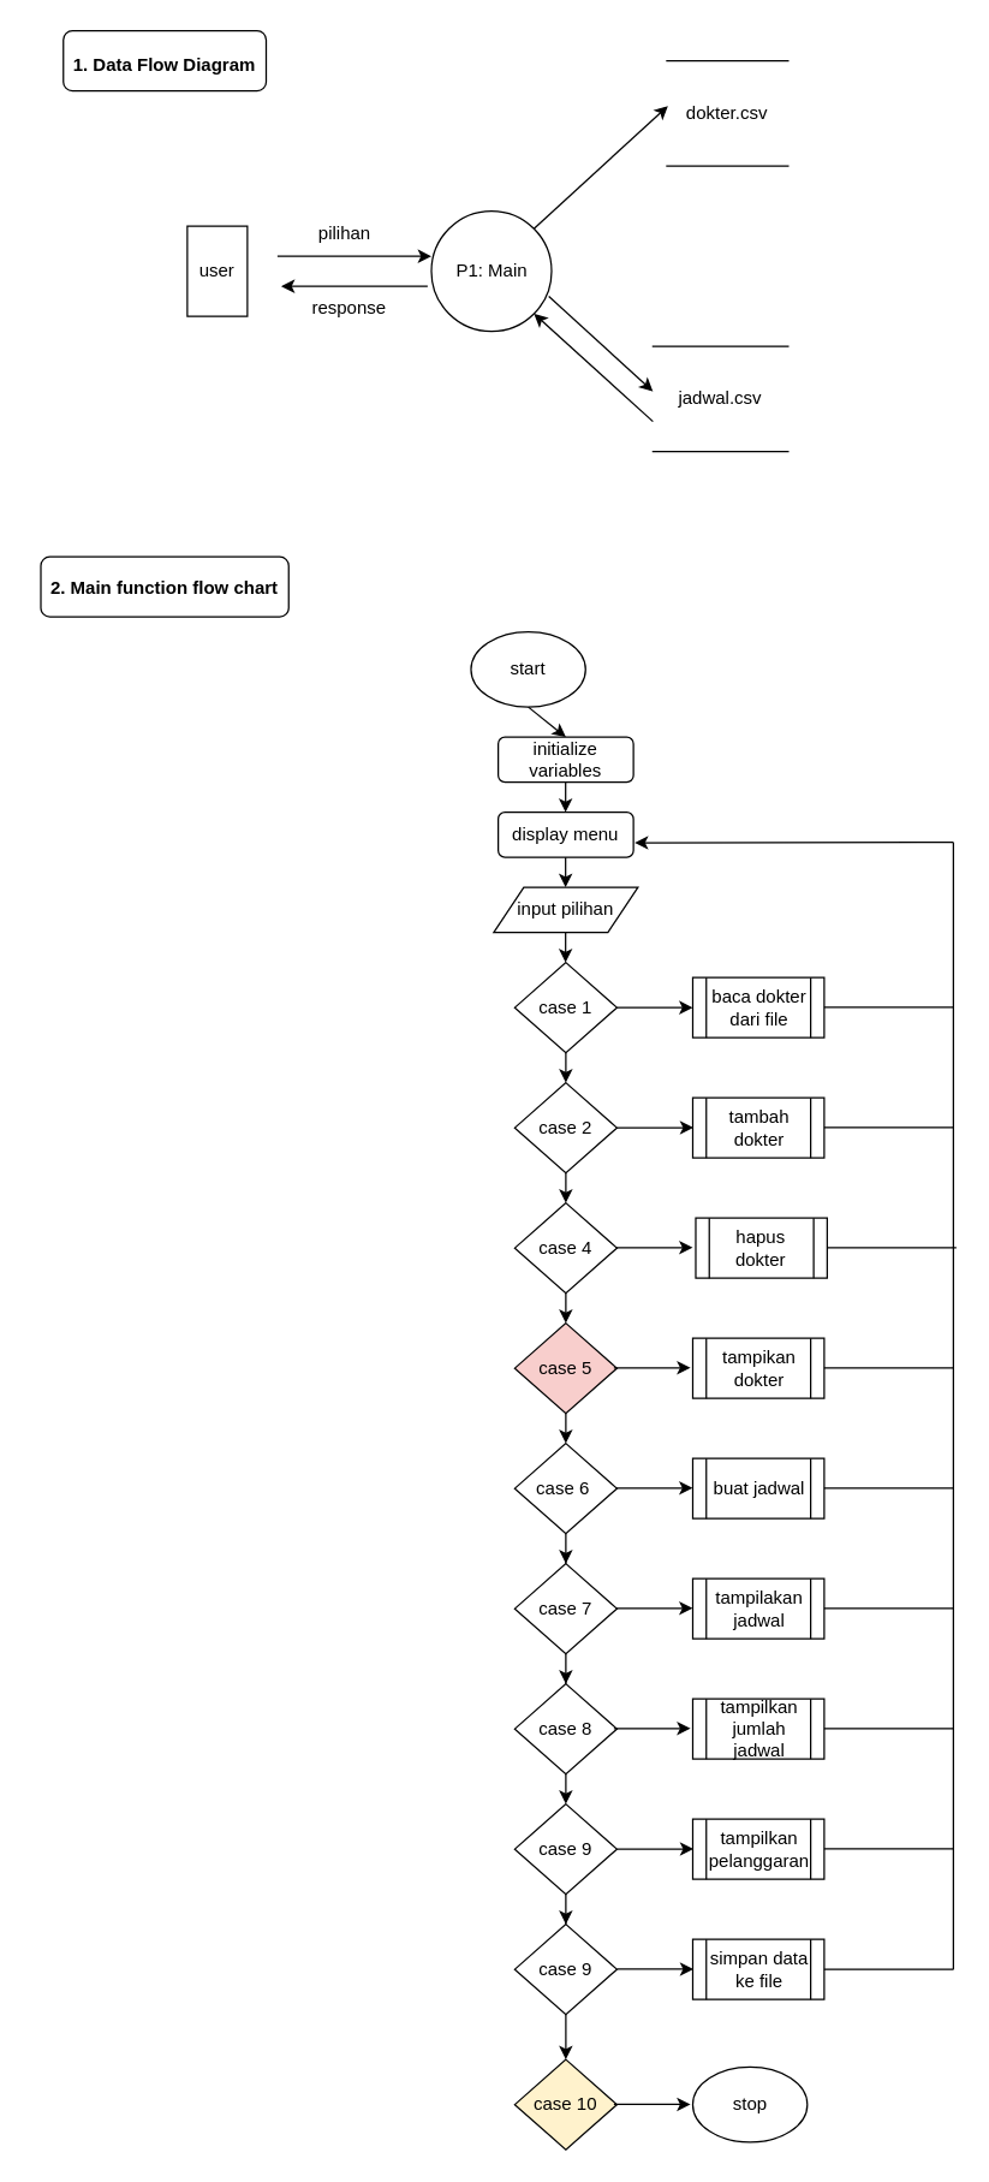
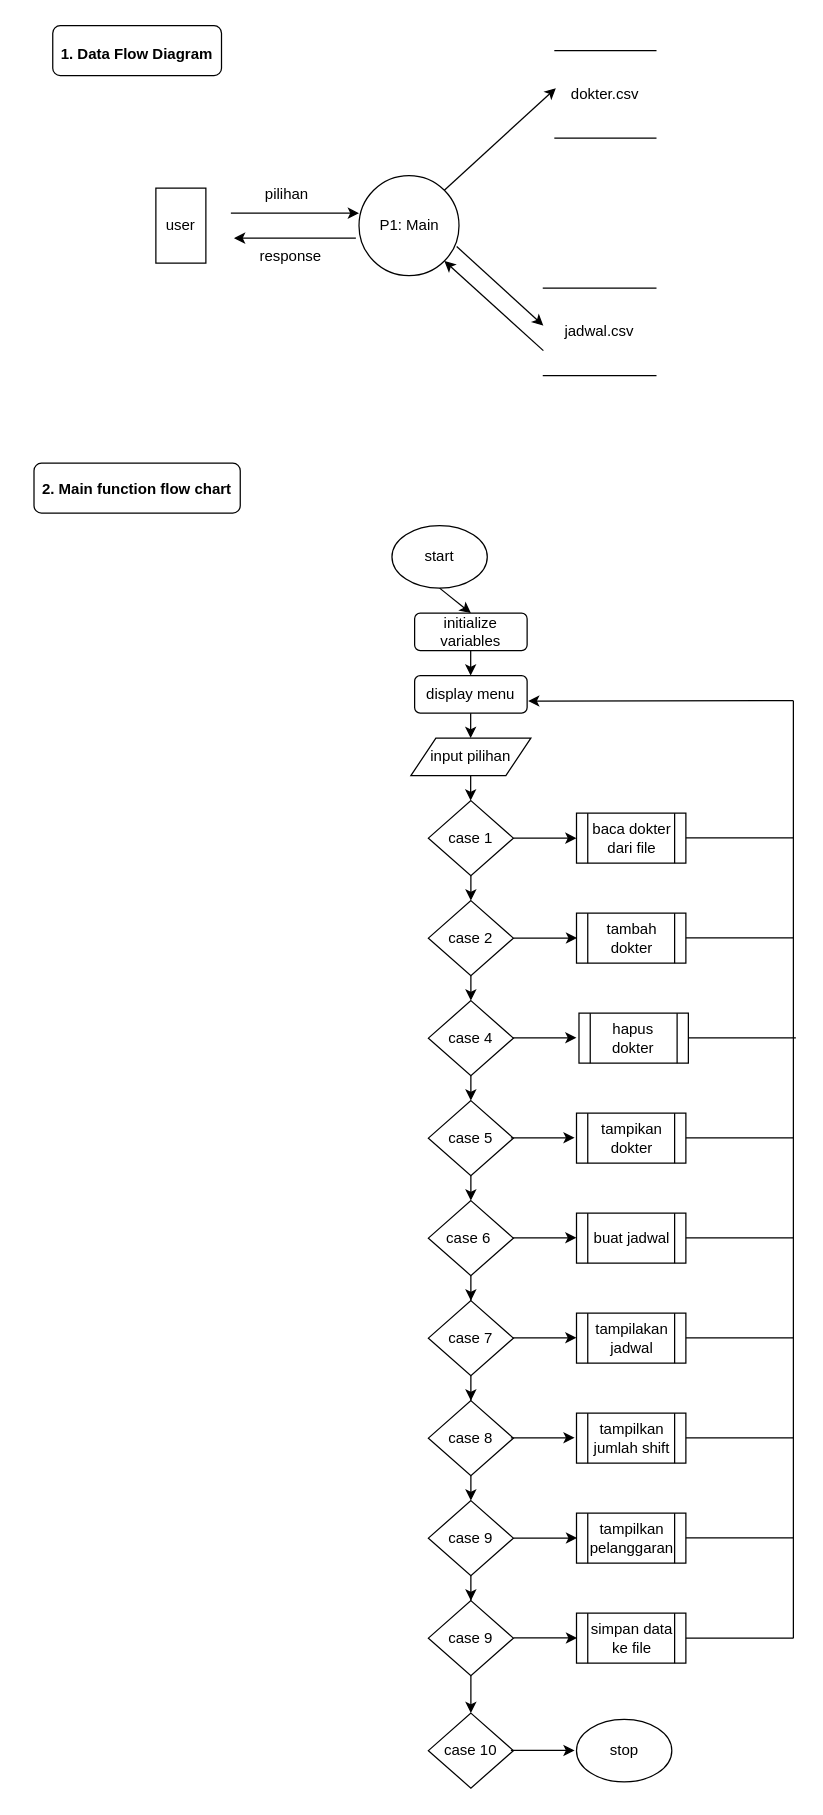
  <mxCell id="0" />
  <mxCell id="1" parent="0" />
  <mxCell id="2" value="P1: Main" style="ellipse;whiteSpace=wrap;html=1;aspect=fixed;" vertex="1" parent="1"><mxGeometry x="286.5" y="140" width="80" height="80" as="geometry" /></mxCell>
  <mxCell id="3" value="user" style="whiteSpace=wrap;html=1;aspect=fixed;" vertex="1" parent="1"><mxGeometry x="124" y="150" width="40" height="60" as="geometry" /></mxCell>
  <mxCell id="4" value="" style="endArrow=classic;html=1;rounded=0;entryX=0;entryY=0.5;entryDx=0;entryDy=0;exitX=0;exitY=1;exitDx=0;exitDy=0;" edge="1" parent="1" source="6"><mxGeometry width="50" height="50" relative="1" as="geometry"><mxPoint x="166.5" y="170" as="sourcePoint" /><mxPoint x="286.5" y="170" as="targetPoint" /></mxGeometry></mxCell>
  <mxCell id="5" value="" style="endArrow=classic;html=1;rounded=0;entryX=1;entryY=1;entryDx=0;entryDy=0;" edge="1" parent="1" target="2"><mxGeometry width="50" height="50" relative="1" as="geometry"><mxPoint x="434" y="280" as="sourcePoint" /><mxPoint x="565.5" y="200" as="targetPoint" /></mxGeometry></mxCell>
  <mxCell id="6" value="pilihan" style="text;html=1;align=center;verticalAlign=middle;whiteSpace=wrap;rounded=0;" vertex="1" parent="1"><mxGeometry x="184" y="140" width="90" height="30" as="geometry" /></mxCell>
  <mxCell id="7" value="" style="endArrow=classic;html=1;rounded=0;entryX=0;entryY=0;entryDx=0;entryDy=0;" edge="1" parent="1" target="8"><mxGeometry width="50" height="50" relative="1" as="geometry"><mxPoint x="284" y="190" as="sourcePoint" /><mxPoint x="167" y="190" as="targetPoint" /></mxGeometry></mxCell>
  <mxCell id="8" value="response" style="text;html=1;align=center;verticalAlign=middle;whiteSpace=wrap;rounded=0;rotation=0;" vertex="1" parent="1"><mxGeometry x="186.5" y="190" width="90" height="30" as="geometry" /></mxCell>
  <mxCell id="9" value="jadwal.csv" style="shape=partialRectangle;whiteSpace=wrap;html=1;left=0;right=0;fillColor=none;" vertex="1" parent="1"><mxGeometry x="434" y="230" width="90" height="70" as="geometry" /></mxCell>
  <mxCell id="10" value="dokter.csv" style="shape=partialRectangle;whiteSpace=wrap;html=1;left=0;right=0;fillColor=none;" vertex="1" parent="1"><mxGeometry x="443.25" y="40" width="80.75" height="70" as="geometry" /></mxCell>
  <mxCell id="11" value="" style="rounded=1;whiteSpace=wrap;html=1;" vertex="1" parent="1"><mxGeometry x="41.5" y="20" width="135" height="40" as="geometry" /></mxCell>
  <mxCell id="12" value="&lt;b&gt;1. Data Flow Diagram&lt;/b&gt;" style="text;html=1;align=center;verticalAlign=middle;whiteSpace=wrap;rounded=0;" vertex="1" parent="1"><mxGeometry x="34" y="25" width="150" height="35" as="geometry" /></mxCell>
  <mxCell id="13" value="" style="endArrow=classic;html=1;rounded=0;exitX=1;exitY=0;exitDx=0;exitDy=0;" edge="1" parent="1" source="2"><mxGeometry width="50" height="50" relative="1" as="geometry"><mxPoint x="454" y="140" as="sourcePoint" /><mxPoint x="444" y="70" as="targetPoint" /></mxGeometry></mxCell>
  <mxCell id="14" value="" style="endArrow=classic;html=1;rounded=0;exitX=0.977;exitY=0.709;exitDx=0;exitDy=0;exitPerimeter=0;" edge="1" parent="1" source="2"><mxGeometry width="50" height="50" relative="1" as="geometry"><mxPoint x="355.62" y="190" as="sourcePoint" /><mxPoint x="434" y="260" as="targetPoint" /></mxGeometry></mxCell>
  <mxCell id="15" value="start" style="ellipse;whiteSpace=wrap;html=1;" vertex="1" parent="1"><mxGeometry x="312.88" y="420" width="76.25" height="50" as="geometry" /></mxCell>
  <mxCell id="16" value="" style="rounded=1;whiteSpace=wrap;html=1;" vertex="1" parent="1"><mxGeometry x="26.5" y="370" width="165" height="40" as="geometry" /></mxCell>
  <mxCell id="17" value="&lt;b&gt;2. Main function flow chart&lt;/b&gt;&lt;div&gt;&lt;b&gt;&lt;br&gt;&lt;/b&gt;&lt;/div&gt;" style="text;html=1;align=center;verticalAlign=middle;whiteSpace=wrap;rounded=0;" vertex="1" parent="1"><mxGeometry x="20.25" y="375" width="177.5" height="45" as="geometry" /></mxCell>
  <mxCell id="18" value="initialize variables&lt;span style=&quot;color: rgba(0, 0, 0, 0); font-family: monospace; font-size: 0px; text-align: start; text-wrap-mode: nowrap;&quot;&gt;%3CmxGraphModel%3E%3Croot%3E%3CmxCell%20id%3D%220%22%2F%3E%3CmxCell%20id%3D%221%22%20parent%3D%220%22%2F%3E%3CmxCell%20id%3D%222%22%20value%3D%22%22%20style%3D%22rounded%3D1%3BwhiteSpace%3Dwrap%3Bhtml%3D1%3B%22%20vertex%3D%221%22%20parent%3D%221%22%3E%3CmxGeometry%20x%3D%2247.5%22%20y%3D%2230%22%20width%3D%22135%22%20height%3D%2240%22%20as%3D%22geometry%22%2F%3E%3C%2FmxCell%3E%3CmxCell%20id%3D%223%22%20value%3D%22%26lt%3Bb%26gt%3B1.%20Data%20Flow%20Diagram%26lt%3B%2Fb%26gt%3B%22%20style%3D%22text%3Bhtml%3D1%3Balign%3Dcenter%3BverticalAlign%3Dmiddle%3BwhiteSpace%3Dwrap%3Brounded%3D0%3B%22%20vertex%3D%221%22%20parent%3D%221%22%3E%3CmxGeometry%20x%3D%2240%22%20y%3D%2235%22%20width%3D%22150%22%20height%3D%2235%22%20as%3D%22geometry%22%2F%3E%3C%2FmxCell%3E%3C%2Froot%3E%3C%2FmxGraphModel%3E&lt;/span&gt;" style="rounded=1;whiteSpace=wrap;html=1;" vertex="1" parent="1"><mxGeometry x="331" y="490" width="90" height="30" as="geometry" /></mxCell>
  <mxCell id="19" value="display menu" style="rounded=1;whiteSpace=wrap;html=1;" vertex="1" parent="1"><mxGeometry x="331" y="540" width="90" height="30" as="geometry" /></mxCell>
  <mxCell id="20" value="input pilihan" style="shape=parallelogram;perimeter=parallelogramPerimeter;whiteSpace=wrap;html=1;fixedSize=1;" vertex="1" parent="1"><mxGeometry x="328" y="590" width="96" height="30" as="geometry" /></mxCell>
  <mxCell id="21" style="edgeStyle=orthogonalEdgeStyle;rounded=0;orthogonalLoop=1;jettySize=auto;html=1;exitX=0.5;exitY=1;exitDx=0;exitDy=0;entryX=0.5;entryY=0;entryDx=0;entryDy=0;" edge="1" parent="1" source="22" target="30"><mxGeometry relative="1" as="geometry" /></mxCell>
  <mxCell id="22" value="case 1" style="rhombus;whiteSpace=wrap;html=1;" vertex="1" parent="1"><mxGeometry x="342.01" y="640" width="68" height="60" as="geometry" /></mxCell>
  <mxCell id="23" value="baca dokter dari file" style="shape=process;whiteSpace=wrap;html=1;backgroundOutline=1;" vertex="1" parent="1"><mxGeometry x="460.5" y="650" width="87.5" height="40" as="geometry" /></mxCell>
  <mxCell id="24" value="" style="endArrow=classic;html=1;rounded=0;exitX=0.5;exitY=1;exitDx=0;exitDy=0;entryX=0.5;entryY=0;entryDx=0;entryDy=0;" edge="1" parent="1" source="15" target="18"><mxGeometry width="50" height="50" relative="1" as="geometry"><mxPoint x="444" y="630" as="sourcePoint" /><mxPoint x="494" y="580" as="targetPoint" /></mxGeometry></mxCell>
  <mxCell id="25" value="" style="endArrow=classic;html=1;rounded=0;exitX=0.5;exitY=1;exitDx=0;exitDy=0;entryX=0.5;entryY=0;entryDx=0;entryDy=0;" edge="1" parent="1"><mxGeometry width="50" height="50" relative="1" as="geometry"><mxPoint x="375.85" y="520" as="sourcePoint" /><mxPoint x="375.85" y="540" as="targetPoint" /></mxGeometry></mxCell>
  <mxCell id="26" value="" style="endArrow=classic;html=1;rounded=0;exitX=0.5;exitY=1;exitDx=0;exitDy=0;entryX=0.5;entryY=0;entryDx=0;entryDy=0;" edge="1" parent="1"><mxGeometry width="50" height="50" relative="1" as="geometry"><mxPoint x="375.84" y="570" as="sourcePoint" /><mxPoint x="375.84" y="590" as="targetPoint" /></mxGeometry></mxCell>
  <mxCell id="27" value="" style="endArrow=classic;html=1;rounded=0;exitX=0.5;exitY=1;exitDx=0;exitDy=0;entryX=0.5;entryY=0;entryDx=0;entryDy=0;" edge="1" parent="1"><mxGeometry width="50" height="50" relative="1" as="geometry"><mxPoint x="375.84" y="620" as="sourcePoint" /><mxPoint x="375.84" y="640" as="targetPoint" /></mxGeometry></mxCell>
  <mxCell id="28" value="" style="endArrow=classic;html=1;rounded=0;exitX=1;exitY=0.5;exitDx=0;exitDy=0;entryX=0;entryY=0.5;entryDx=0;entryDy=0;" edge="1" parent="1" source="22" target="23"><mxGeometry width="50" height="50" relative="1" as="geometry"><mxPoint x="404" y="710" as="sourcePoint" /><mxPoint x="454" y="660" as="targetPoint" /></mxGeometry></mxCell>
  <mxCell id="29" style="edgeStyle=orthogonalEdgeStyle;rounded=0;orthogonalLoop=1;jettySize=auto;html=1;exitX=0.5;exitY=1;exitDx=0;exitDy=0;entryX=0.5;entryY=0;entryDx=0;entryDy=0;" edge="1" parent="1" source="30" target="34"><mxGeometry relative="1" as="geometry" /></mxCell>
  <mxCell id="30" value="case 2" style="rhombus;whiteSpace=wrap;html=1;" vertex="1" parent="1"><mxGeometry x="342.01" y="720" width="68" height="60" as="geometry" /></mxCell>
  <mxCell id="31" value="tambah dokter" style="shape=process;whiteSpace=wrap;html=1;backgroundOutline=1;" vertex="1" parent="1"><mxGeometry x="460.5" y="730" width="87.5" height="40" as="geometry" /></mxCell>
  <mxCell id="32" value="" style="endArrow=classic;html=1;rounded=0;exitX=1;exitY=0.5;exitDx=0;exitDy=0;entryX=0;entryY=0.5;entryDx=0;entryDy=0;" edge="1" parent="1"><mxGeometry width="50" height="50" relative="1" as="geometry"><mxPoint x="410.01" y="749.94" as="sourcePoint" /><mxPoint x="461.01" y="749.94" as="targetPoint" /></mxGeometry></mxCell>
  <mxCell id="33" style="edgeStyle=orthogonalEdgeStyle;rounded=0;orthogonalLoop=1;jettySize=auto;html=1;exitX=0.5;exitY=1;exitDx=0;exitDy=0;entryX=0.5;entryY=0;entryDx=0;entryDy=0;" edge="1" parent="1" source="34" target="38"><mxGeometry relative="1" as="geometry" /></mxCell>
  <mxCell id="34" value="case 4" style="rhombus;whiteSpace=wrap;html=1;" vertex="1" parent="1"><mxGeometry x="342.01" y="800" width="68" height="60" as="geometry" /></mxCell>
  <mxCell id="35" value="hapus dokter" style="shape=process;whiteSpace=wrap;html=1;backgroundOutline=1;" vertex="1" parent="1"><mxGeometry x="462.49" y="810" width="87.5" height="40" as="geometry" /></mxCell>
  <mxCell id="36" value="" style="endArrow=classic;html=1;rounded=0;exitX=1;exitY=0.5;exitDx=0;exitDy=0;entryX=0;entryY=0.5;entryDx=0;entryDy=0;" edge="1" parent="1"><mxGeometry width="50" height="50" relative="1" as="geometry"><mxPoint x="409.5" y="829.75" as="sourcePoint" /><mxPoint x="460.5" y="829.75" as="targetPoint" /></mxGeometry></mxCell>
  <mxCell id="37" style="edgeStyle=orthogonalEdgeStyle;rounded=0;orthogonalLoop=1;jettySize=auto;html=1;exitX=0.5;exitY=1;exitDx=0;exitDy=0;entryX=0.5;entryY=0;entryDx=0;entryDy=0;" edge="1" parent="1" source="38" target="42"><mxGeometry relative="1" as="geometry" /></mxCell>
- <mxCell id="38" value="case 5" style="rhombus;whiteSpace=wrap;html=1;fillColor=#f8cecc;" vertex="1" parent="1"><mxGeometry x="342" y="880" width="68" height="60" as="geometry" /></mxCell>
+ <mxCell id="38" value="case 5" style="rhombus;whiteSpace=wrap;html=1;" vertex="1" parent="1"><mxGeometry x="342" y="880" width="68" height="60" as="geometry" /></mxCell>
  <mxCell id="39" value="tampikan dokter" style="shape=process;whiteSpace=wrap;html=1;backgroundOutline=1;" vertex="1" parent="1"><mxGeometry x="460.5" y="890" width="87.5" height="40" as="geometry" /></mxCell>
  <mxCell id="40" value="" style="endArrow=classic;html=1;rounded=0;exitX=1;exitY=0.5;exitDx=0;exitDy=0;entryX=0;entryY=0.5;entryDx=0;entryDy=0;" edge="1" parent="1"><mxGeometry width="50" height="50" relative="1" as="geometry"><mxPoint x="408" y="909.75" as="sourcePoint" /><mxPoint x="459" y="909.75" as="targetPoint" /></mxGeometry></mxCell>
  <mxCell id="41" style="edgeStyle=orthogonalEdgeStyle;rounded=0;orthogonalLoop=1;jettySize=auto;html=1;exitX=0.5;exitY=1;exitDx=0;exitDy=0;" edge="1" parent="1" source="42" target="46"><mxGeometry relative="1" as="geometry" /></mxCell>
  <mxCell id="42" value="case 6&amp;nbsp;" style="rhombus;whiteSpace=wrap;html=1;" vertex="1" parent="1"><mxGeometry x="342" y="960" width="68" height="60" as="geometry" /></mxCell>
  <mxCell id="43" value="buat jadwal" style="shape=process;whiteSpace=wrap;html=1;backgroundOutline=1;" vertex="1" parent="1"><mxGeometry x="460.5" y="970" width="87.5" height="40" as="geometry" /></mxCell>
  <mxCell id="44" value="" style="endArrow=classic;html=1;rounded=0;exitX=1;exitY=0.5;exitDx=0;exitDy=0;entryX=0;entryY=0.5;entryDx=0;entryDy=0;" edge="1" parent="1"><mxGeometry width="50" height="50" relative="1" as="geometry"><mxPoint x="409.5" y="989.75" as="sourcePoint" /><mxPoint x="460.5" y="989.75" as="targetPoint" /></mxGeometry></mxCell>
  <mxCell id="45" style="edgeStyle=orthogonalEdgeStyle;rounded=0;orthogonalLoop=1;jettySize=auto;html=1;exitX=0.5;exitY=1;exitDx=0;exitDy=0;" edge="1" parent="1" source="46" target="50"><mxGeometry relative="1" as="geometry" /></mxCell>
  <mxCell id="46" value="case 7" style="rhombus;whiteSpace=wrap;html=1;" vertex="1" parent="1"><mxGeometry x="342.01" y="1040" width="68" height="60" as="geometry" /></mxCell>
  <mxCell id="47" value="tampilakan jadwal" style="shape=process;whiteSpace=wrap;html=1;backgroundOutline=1;" vertex="1" parent="1"><mxGeometry x="460.5" y="1050" width="87.5" height="40" as="geometry" /></mxCell>
  <mxCell id="48" value="" style="endArrow=classic;html=1;rounded=0;exitX=1;exitY=0.5;exitDx=0;exitDy=0;entryX=0;entryY=0.5;entryDx=0;entryDy=0;" edge="1" parent="1"><mxGeometry width="50" height="50" relative="1" as="geometry"><mxPoint x="409.5" y="1069.75" as="sourcePoint" /><mxPoint x="460.5" y="1069.75" as="targetPoint" /></mxGeometry></mxCell>
  <mxCell id="49" style="edgeStyle=orthogonalEdgeStyle;rounded=0;orthogonalLoop=1;jettySize=auto;html=1;exitX=0.5;exitY=1;exitDx=0;exitDy=0;entryX=0.5;entryY=0;entryDx=0;entryDy=0;" edge="1" parent="1" source="50" target="54"><mxGeometry relative="1" as="geometry" /></mxCell>
  <mxCell id="50" value="case 8" style="rhombus;whiteSpace=wrap;html=1;" vertex="1" parent="1"><mxGeometry x="342.01" y="1120" width="68" height="60" as="geometry" /></mxCell>
- <mxCell id="51" value="tampilkan jumlah jadwal" style="shape=process;whiteSpace=wrap;html=1;backgroundOutline=1;" vertex="1" parent="1"><mxGeometry x="460.5" y="1130" width="87.5" height="40" as="geometry" /></mxCell>
+ <mxCell id="51" value="tampilkan jumlah shift" style="shape=process;whiteSpace=wrap;html=1;backgroundOutline=1;" vertex="1" parent="1"><mxGeometry x="460.5" y="1130" width="87.5" height="40" as="geometry" /></mxCell>
  <mxCell id="52" value="" style="endArrow=classic;html=1;rounded=0;exitX=1;exitY=0.5;exitDx=0;exitDy=0;entryX=0;entryY=0.5;entryDx=0;entryDy=0;" edge="1" parent="1"><mxGeometry width="50" height="50" relative="1" as="geometry"><mxPoint x="408" y="1149.75" as="sourcePoint" /><mxPoint x="459" y="1149.75" as="targetPoint" /></mxGeometry></mxCell>
  <mxCell id="53" value="" style="edgeStyle=orthogonalEdgeStyle;rounded=0;orthogonalLoop=1;jettySize=auto;html=1;" edge="1" parent="1" source="54" target="58"><mxGeometry relative="1" as="geometry" /></mxCell>
  <mxCell id="54" value="case 9" style="rhombus;whiteSpace=wrap;html=1;" vertex="1" parent="1"><mxGeometry x="342.01" y="1200" width="68" height="60" as="geometry" /></mxCell>
  <mxCell id="55" value="tampilkan pelanggaran" style="shape=process;whiteSpace=wrap;html=1;backgroundOutline=1;" vertex="1" parent="1"><mxGeometry x="460.5" y="1210" width="87.5" height="40" as="geometry" /></mxCell>
  <mxCell id="56" value="" style="endArrow=classic;html=1;rounded=0;exitX=1;exitY=0.5;exitDx=0;exitDy=0;entryX=0;entryY=0.5;entryDx=0;entryDy=0;" edge="1" parent="1"><mxGeometry width="50" height="50" relative="1" as="geometry"><mxPoint x="410.01" y="1229.91" as="sourcePoint" /><mxPoint x="461.01" y="1229.91" as="targetPoint" /></mxGeometry></mxCell>
  <mxCell id="57" style="edgeStyle=orthogonalEdgeStyle;rounded=0;orthogonalLoop=1;jettySize=auto;html=1;exitX=0.5;exitY=1;exitDx=0;exitDy=0;entryX=0.5;entryY=0;entryDx=0;entryDy=0;" edge="1" parent="1" source="58" target="61"><mxGeometry relative="1" as="geometry" /></mxCell>
  <mxCell id="58" value="case 9" style="rhombus;whiteSpace=wrap;html=1;" vertex="1" parent="1"><mxGeometry x="342.01" y="1280" width="68" height="60" as="geometry" /></mxCell>
  <mxCell id="59" value="simpan data ke file" style="shape=process;whiteSpace=wrap;html=1;backgroundOutline=1;" vertex="1" parent="1"><mxGeometry x="460.5" y="1290" width="87.5" height="40" as="geometry" /></mxCell>
  <mxCell id="60" value="" style="endArrow=classic;html=1;rounded=0;exitX=1;exitY=0.5;exitDx=0;exitDy=0;entryX=0;entryY=0.5;entryDx=0;entryDy=0;" edge="1" parent="1"><mxGeometry width="50" height="50" relative="1" as="geometry"><mxPoint x="410.01" y="1309.82" as="sourcePoint" /><mxPoint x="461.01" y="1309.82" as="targetPoint" /></mxGeometry></mxCell>
- <mxCell id="61" value="case 10" style="rhombus;whiteSpace=wrap;html=1;fillColor=#fff2cc;" vertex="1" parent="1"><mxGeometry x="342.01" y="1370" width="68" height="60" as="geometry" /></mxCell>
+ <mxCell id="61" value="case 10" style="rhombus;whiteSpace=wrap;html=1;" vertex="1" parent="1"><mxGeometry x="342.01" y="1370" width="68" height="60" as="geometry" /></mxCell>
  <mxCell id="62" value="" style="endArrow=classic;html=1;rounded=0;exitX=1;exitY=0.5;exitDx=0;exitDy=0;entryX=0;entryY=0.5;entryDx=0;entryDy=0;" edge="1" parent="1"><mxGeometry width="50" height="50" relative="1" as="geometry"><mxPoint x="408" y="1399.82" as="sourcePoint" /><mxPoint x="459" y="1399.82" as="targetPoint" /></mxGeometry></mxCell>
  <mxCell id="63" value="" style="endArrow=none;html=1;rounded=0;" edge="1" parent="1"><mxGeometry width="50" height="50" relative="1" as="geometry"><mxPoint x="634" y="1310" as="sourcePoint" /><mxPoint x="634" y="560" as="targetPoint" /></mxGeometry></mxCell>
  <mxCell id="64" value="" style="endArrow=classic;html=1;rounded=0;entryX=1.009;entryY=0.679;entryDx=0;entryDy=0;entryPerimeter=0;" edge="1" parent="1" target="19"><mxGeometry width="50" height="50" relative="1" as="geometry"><mxPoint x="634" y="560" as="sourcePoint" /><mxPoint x="714" y="780" as="targetPoint" /></mxGeometry></mxCell>
  <mxCell id="65" value="" style="endArrow=none;html=1;rounded=0;exitX=1;exitY=0.5;exitDx=0;exitDy=0;" edge="1" parent="1" source="59"><mxGeometry width="50" height="50" relative="1" as="geometry"><mxPoint x="574" y="1330" as="sourcePoint" /><mxPoint x="634" y="1310" as="targetPoint" /></mxGeometry></mxCell>
  <mxCell id="66" value="" style="endArrow=none;html=1;rounded=0;exitX=1;exitY=0.5;exitDx=0;exitDy=0;" edge="1" parent="1"><mxGeometry width="50" height="50" relative="1" as="geometry"><mxPoint x="548" y="1229.88" as="sourcePoint" /><mxPoint x="634" y="1229.88" as="targetPoint" /></mxGeometry></mxCell>
  <mxCell id="67" value="" style="endArrow=none;html=1;rounded=0;exitX=1;exitY=0.5;exitDx=0;exitDy=0;" edge="1" parent="1"><mxGeometry width="50" height="50" relative="1" as="geometry"><mxPoint x="548" y="1149.88" as="sourcePoint" /><mxPoint x="634" y="1149.88" as="targetPoint" /></mxGeometry></mxCell>
  <mxCell id="68" value="" style="endArrow=none;html=1;rounded=0;exitX=1;exitY=0.5;exitDx=0;exitDy=0;" edge="1" parent="1"><mxGeometry width="50" height="50" relative="1" as="geometry"><mxPoint x="548" y="1069.88" as="sourcePoint" /><mxPoint x="634" y="1069.88" as="targetPoint" /></mxGeometry></mxCell>
  <mxCell id="69" value="" style="endArrow=none;html=1;rounded=0;exitX=1;exitY=0.5;exitDx=0;exitDy=0;" edge="1" parent="1"><mxGeometry width="50" height="50" relative="1" as="geometry"><mxPoint x="548" y="989.88" as="sourcePoint" /><mxPoint x="634" y="989.88" as="targetPoint" /></mxGeometry></mxCell>
  <mxCell id="70" value="" style="endArrow=none;html=1;rounded=0;exitX=1;exitY=0.5;exitDx=0;exitDy=0;" edge="1" parent="1"><mxGeometry width="50" height="50" relative="1" as="geometry"><mxPoint x="548" y="909.88" as="sourcePoint" /><mxPoint x="634" y="909.88" as="targetPoint" /></mxGeometry></mxCell>
  <mxCell id="71" value="" style="endArrow=none;html=1;rounded=0;exitX=1;exitY=0.5;exitDx=0;exitDy=0;" edge="1" parent="1"><mxGeometry width="50" height="50" relative="1" as="geometry"><mxPoint x="549.99" y="829.88" as="sourcePoint" /><mxPoint x="635.99" y="829.88" as="targetPoint" /></mxGeometry></mxCell>
  <mxCell id="72" value="" style="endArrow=none;html=1;rounded=0;exitX=1;exitY=0.5;exitDx=0;exitDy=0;" edge="1" parent="1"><mxGeometry width="50" height="50" relative="1" as="geometry"><mxPoint x="548" y="749.88" as="sourcePoint" /><mxPoint x="634" y="749.88" as="targetPoint" /></mxGeometry></mxCell>
  <mxCell id="73" value="" style="endArrow=none;html=1;rounded=0;exitX=1;exitY=0.5;exitDx=0;exitDy=0;" edge="1" parent="1"><mxGeometry width="50" height="50" relative="1" as="geometry"><mxPoint x="548" y="669.88" as="sourcePoint" /><mxPoint x="634" y="669.88" as="targetPoint" /></mxGeometry></mxCell>
  <mxCell id="74" value="stop" style="ellipse;whiteSpace=wrap;html=1;" vertex="1" parent="1"><mxGeometry x="460.5" y="1375" width="76.25" height="50" as="geometry" /></mxCell>
